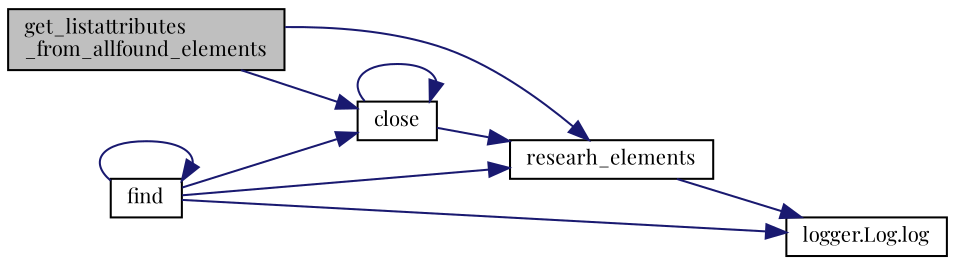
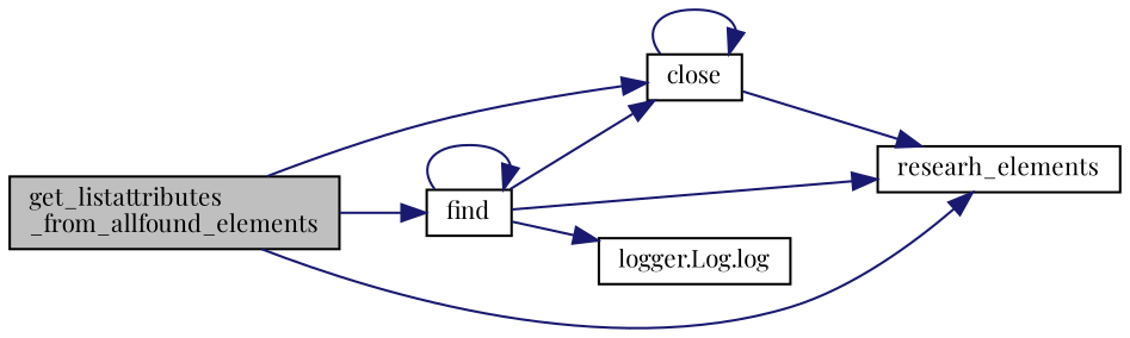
  digraph {
    fontname="Playfair Display"
    rankdir=LR
    node [color=black fillcolor=white fontname="Playfair Display" fontsize=10 shape=record style=filled]
    edge [color=midnightblue fontname="Playfair Display" fontsize=10 labelfontname=Helvetica labelfontsize=10 style=solid]
    n1 [fillcolor=grey75 fontcolor=black height=0.2 label="get_listattributes\l_from_allfound_elements" width=0.4]
    n2 [height=0.2 label=close width=0.4]
    n3 [height=0.2 label=find width=0.4]
    n4 [height=0.2 label=researh_elements width=0.4]
    n5 [height=0.2 label="logger.Log.log" width=0.4]
    n1 -> n2
+   n1 -> n3
    n1 -> n4
    n2 -> n2
    n2 -> n4
    n3 -> n2
    n3 -> n3
    n3 -> n4
    n3 -> n5
-   n4 -> n5
  }
